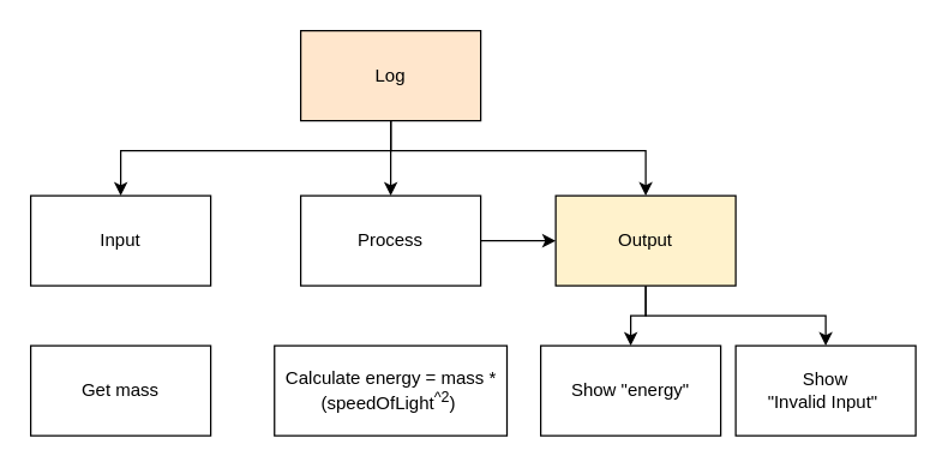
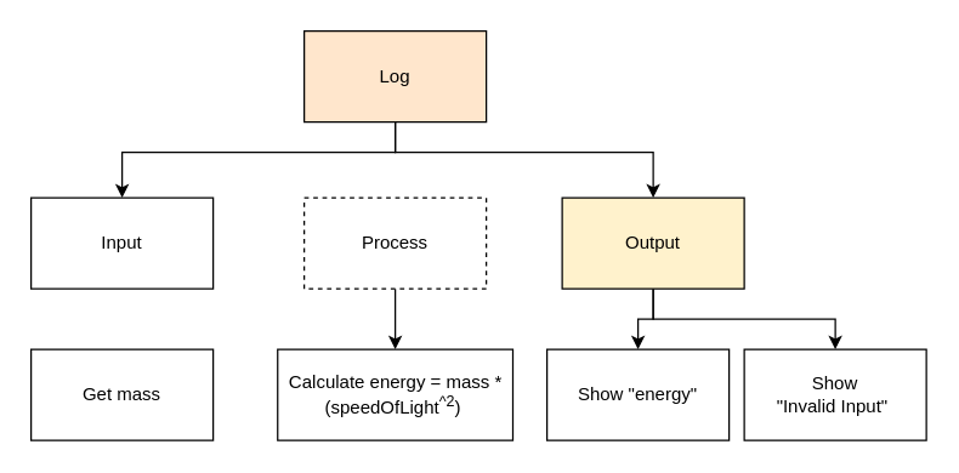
  <mxCell id="0" />
  <mxCell id="1" parent="0" />
  <mxCell id="2" style="edgeStyle=orthogonalEdgeStyle;html=1;entryX=0.5;entryY=0;entryDx=0;entryDy=0;rounded=0;" parent="1" source="5" target="6" edge="1"><mxGeometry relative="1" as="geometry"><Array as="points"><mxPoint x="260" y="100" /><mxPoint x="80" y="100" /></Array></mxGeometry></mxCell>
- <mxCell id="3" style="edgeStyle=orthogonalEdgeStyle;rounded=0;html=1;" parent="1" source="5" target="8" edge="1"><mxGeometry relative="1" as="geometry" /></mxCell>
  <mxCell id="4" style="edgeStyle=orthogonalEdgeStyle;rounded=0;html=1;" parent="1" source="5" target="11" edge="1"><mxGeometry relative="1" as="geometry"><Array as="points"><mxPoint x="260" y="100" /><mxPoint x="430" y="100" /></Array></mxGeometry></mxCell>
  <mxCell id="5" value="Log" style="rounded=0;whiteSpace=wrap;html=1;fillColor=#ffe6cc;" parent="1" vertex="1"><mxGeometry x="200" y="20" width="120" height="60" as="geometry" /></mxCell>
  <mxCell id="6" value="Input" style="rounded=0;whiteSpace=wrap;html=1;" parent="1" vertex="1"><mxGeometry x="20" y="130" width="120" height="60" as="geometry" /></mxCell>
- <mxCell id="7" value="" style="edgeStyle=orthogonalEdgeStyle;rounded=0;html=1;" parent="1" source="8" target="11" edge="1"><mxGeometry relative="1" as="geometry" /></mxCell>
- <mxCell id="8" value="Process" style="rounded=0;whiteSpace=wrap;html=1;" parent="1" vertex="1"><mxGeometry x="200" y="130" width="120" height="60" as="geometry" /></mxCell>
+ <mxCell id="7" value="" style="edgeStyle=orthogonalEdgeStyle;rounded=0;html=1;" parent="1" source="8" target="13" edge="1"><mxGeometry relative="1" as="geometry" /></mxCell>
+ <mxCell id="8" value="Process" style="rounded=0;whiteSpace=wrap;html=1;dashed=1;" parent="1" vertex="1"><mxGeometry x="200" y="130" width="120" height="60" as="geometry" /></mxCell>
  <mxCell id="9" value="" style="edgeStyle=orthogonalEdgeStyle;rounded=0;html=1;" parent="1" source="11" target="14" edge="1"><mxGeometry relative="1" as="geometry" /></mxCell>
  <mxCell id="10" style="edgeStyle=orthogonalEdgeStyle;rounded=0;html=1;" parent="1" source="11" target="15" edge="1"><mxGeometry relative="1" as="geometry" /></mxCell>
  <mxCell id="11" value="Output" style="rounded=0;whiteSpace=wrap;html=1;fillColor=#fff2cc;" parent="1" vertex="1"><mxGeometry x="370" y="130" width="120" height="60" as="geometry" /></mxCell>
  <mxCell id="12" value="Get mass" style="rounded=0;whiteSpace=wrap;html=1;" parent="1" vertex="1"><mxGeometry x="20" y="230" width="120" height="60" as="geometry" /></mxCell>
  <mxCell id="13" value="Calculate energy = mass * (speedOfLight&lt;sup&gt;^2&lt;/sup&gt;)&amp;nbsp;" style="rounded=0;whiteSpace=wrap;html=1;" parent="1" vertex="1"><mxGeometry x="182.5" y="230" width="155" height="60" as="geometry" /></mxCell>
  <mxCell id="14" value="Show &quot;energy&quot;" style="rounded=0;whiteSpace=wrap;html=1;" parent="1" vertex="1"><mxGeometry x="360" y="230" width="120" height="60" as="geometry" /></mxCell>
  <mxCell id="15" value="Show&lt;br&gt;&quot;Invalid Input&quot;&amp;nbsp;" style="rounded=0;whiteSpace=wrap;html=1;" parent="1" vertex="1"><mxGeometry x="490" y="230" width="120" height="60" as="geometry" /></mxCell>
